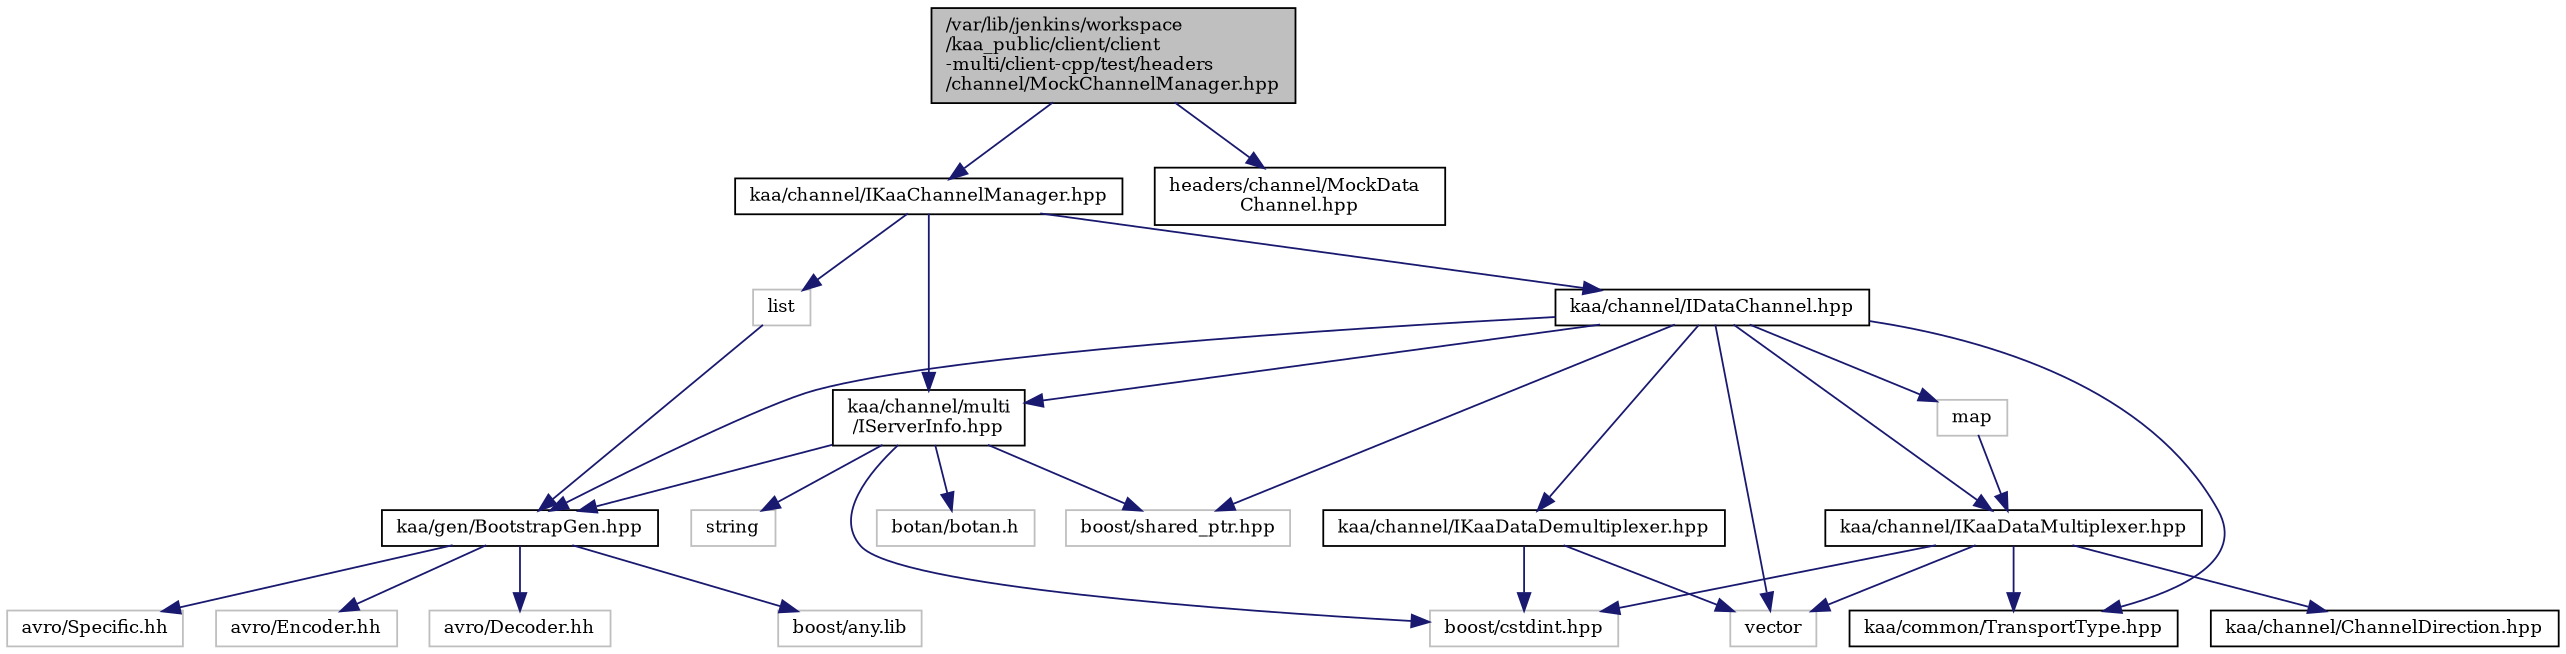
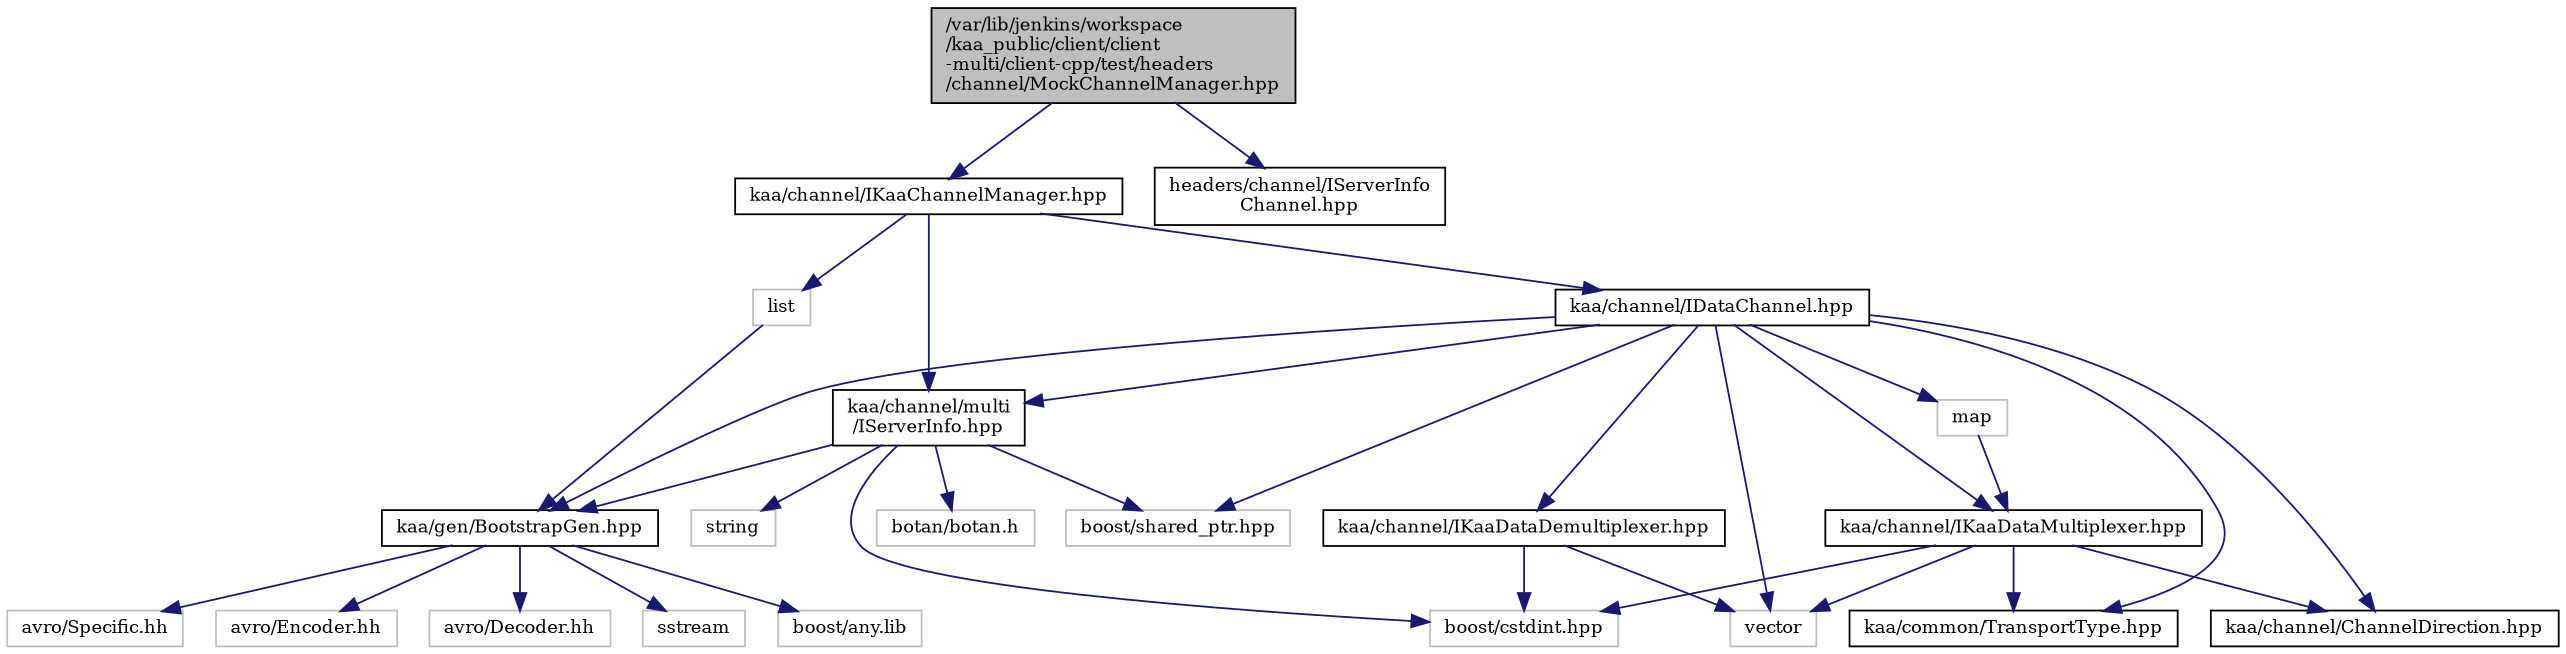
  digraph {
    fontname="DejaVu Serif"
    node [color=grey75 fontname="DejaVu Serif" fontsize=10 shape=record]
    edge [color=midnightblue fontname="DejaVu Serif" fontsize=10 labelfontname=FreeSans labelfontsize=10 style=solid]
    n1 [color=black fillcolor=grey75 fontcolor=black height=0.2 label="/var/lib/jenkins/workspace\l/kaa_public/client/client\l-multi/client-cpp/test/headers\l/channel/MockChannelManager.hpp" style=filled width=0.4]
    n2 [color=black height=0.2 label="kaa/channel/IKaaChannelManager.hpp" width=0.4]
-   n3 [color=black height=0.2 label="headers/channel/MockData\lChannel.hpp" width=0.4]
+   n3 [color=black height=0.2 label="headers/channel/IServerInfo\lChannel.hpp" width=0.4]
    n4 [height=0.2 label=list width=0.4]
    n5 [color=black height=0.2 label="kaa/channel/IDataChannel.hpp" width=0.4]
    n6 [color=black height=0.2 label="kaa/channel/multi\l/IServerInfo.hpp" width=0.4]
    n7 [color=black height=0.2 label="kaa/gen/BootstrapGen.hpp" width=0.4]
+   n8 [height=0.2 label=sstream width=0.4]
    n9 [height=0.2 label="boost/any.lib" width=0.4]
    n10 [height=0.2 label="avro/Specific.hh" width=0.4]
    n11 [height=0.2 label="avro/Encoder.hh" width=0.4]
    n12 [height=0.2 label="avro/Decoder.hh" width=0.4]
    n13 [height=0.2 label="boost/shared_ptr.hpp" width=0.4]
    n14 [height=0.2 label=vector width=0.4]
    n15 [height=0.2 label=map width=0.4]
    n16 [color=black height=0.2 label="kaa/common/TransportType.hpp" width=0.4]
    n17 [color=black height=0.2 label="kaa/channel/ChannelDirection.hpp" width=0.4]
    n18 [color=black height=0.2 label="kaa/channel/IKaaDataMultiplexer.hpp" width=0.4]
    n19 [color=black height=0.2 label="kaa/channel/IKaaDataDemultiplexer.hpp" width=0.4]
    n20 [height=0.2 label="boost/cstdint.hpp" width=0.4]
    n21 [height=0.2 label=string width=0.4]
    n22 [height=0.2 label="botan/botan.h" width=0.4]
    n1 -> n2
    n1 -> n3
    n2 -> n4
    n2 -> n5
    n2 -> n6
    n4 -> n7
    n5 -> n6
    n5 -> n7
    n5 -> n13
    n5 -> n14
    n5 -> n15
    n5 -> n16
+   n5 -> n17
    n5 -> n18
    n5 -> n19
    n6 -> n7
    n6 -> n13
    n6 -> n20
    n6 -> n21
    n6 -> n22
+   n7 -> n8
    n7 -> n9
    n7 -> n10
    n7 -> n11
    n7 -> n12
    n15 -> n18
    n18 -> n14
    n18 -> n16
    n18 -> n17
    n18 -> n20
    n19 -> n14
    n19 -> n20
  }
